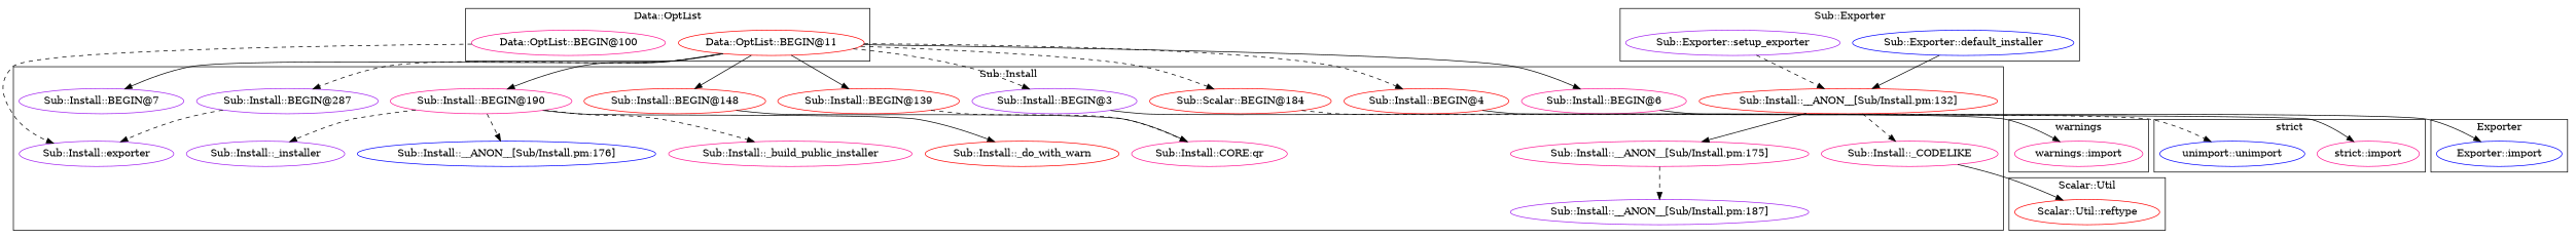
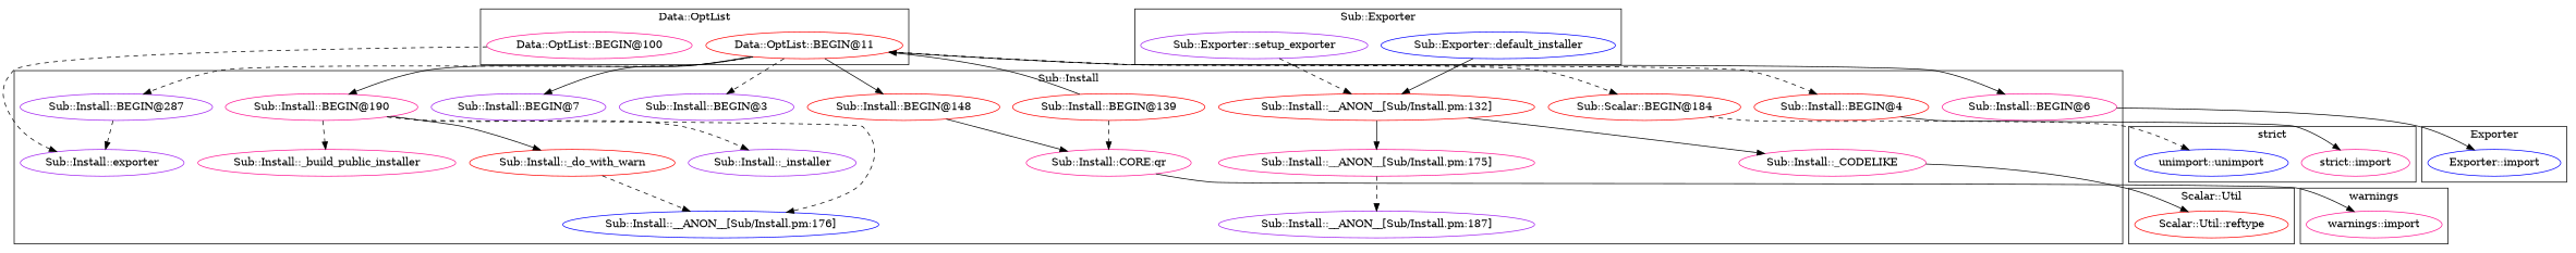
  digraph {
    node [color=deeppink]
    edge [style=solid]
    "warnings::import"
    "Sub::Exporter::default_installer" [color=blue]
    "Sub::Exporter::setup_exporter" [color=purple]
    "Data::OptList::BEGIN@100"
    "Data::OptList::BEGIN@11" [color=red]
    "strict::import"
    n7 [color=blue label="unimport::unimport"]
    "Scalar::Util::reftype" [color=red]
    "Exporter::import" [color=blue]
    "Sub::Install::BEGIN@148" [color=red]
    "Sub::Install::_installer" [color=purple]
    "Sub::Install::BEGIN@3" [color=purple]
    "Sub::Install::__ANON__[Sub/Install.pm:132]" [color=red]
    n14 [color=red label="Sub::Scalar::BEGIN@184"]
    "Sub::Install::BEGIN@6"
    "Sub::Install::BEGIN@139" [color=red]
    "Sub::Install::_CODELIKE"
    "Sub::Install::__ANON__[Sub/Install.pm:176]" [color=blue]
    "Sub::Install::exporter" [color=purple]
    "Sub::Install::BEGIN@4" [color=red]
    "Sub::Install::CORE:qr"
    "Sub::Install::_build_public_installer"
    "Sub::Install::BEGIN@287" [color=purple]
    "Sub::Install::_do_with_warn" [color=red]
    "Sub::Install::__ANON__[Sub/Install.pm:187]" [color=purple]
    "Sub::Install::BEGIN@190"
    "Sub::Install::BEGIN@7" [color=purple]
    "Sub::Install::__ANON__[Sub/Install.pm:175]"
    subgraph cluster_1 {
      label=warnings
      "warnings::import"
    }
    subgraph cluster_2 {
      label="Sub::Exporter"
      "Sub::Exporter::default_installer"
      "Sub::Exporter::setup_exporter"
    }
    subgraph cluster_3 {
      label="Data::OptList"
      "Data::OptList::BEGIN@100"
      "Data::OptList::BEGIN@11"
    }
    subgraph cluster_4 {
      label="strict"
      "strict::import"
      n7
    }
    subgraph cluster_5 {
      label="Scalar::Util"
      "Scalar::Util::reftype"
    }
    subgraph cluster_6 {
      label=Exporter
      "Exporter::import"
    }
    subgraph cluster_7 {
      label="Sub::Install"
      "Sub::Install::BEGIN@148"
      "Sub::Install::_installer"
      "Sub::Install::BEGIN@3"
      "Sub::Install::__ANON__[Sub/Install.pm:132]"
      n14
      "Sub::Install::BEGIN@6"
      "Sub::Install::BEGIN@139"
      "Sub::Install::_CODELIKE"
      "Sub::Install::__ANON__[Sub/Install.pm:176]"
      "Sub::Install::exporter"
      "Sub::Install::BEGIN@4"
      "Sub::Install::CORE:qr"
      "Sub::Install::_build_public_installer"
      "Sub::Install::BEGIN@287"
      "Sub::Install::_do_with_warn"
      "Sub::Install::__ANON__[Sub/Install.pm:187]"
      "Sub::Install::BEGIN@190"
      "Sub::Install::BEGIN@7"
      "Sub::Install::__ANON__[Sub/Install.pm:175]"
    }
    "Sub::Exporter::default_installer" -> "Sub::Install::__ANON__[Sub/Install.pm:132]"
    "Sub::Exporter::setup_exporter" -> "Sub::Install::__ANON__[Sub/Install.pm:132]" [style=dashed]
    "Data::OptList::BEGIN@100" -> "Sub::Install::exporter" [style=dashed]
    "Data::OptList::BEGIN@11" -> "Sub::Install::BEGIN@148"
    "Data::OptList::BEGIN@11" -> "Sub::Install::BEGIN@3" [style=dashed]
    "Data::OptList::BEGIN@11" -> n14 [style=dashed]
    "Data::OptList::BEGIN@11" -> "Sub::Install::BEGIN@6"
-   "Data::OptList::BEGIN@11" -> "Sub::Install::BEGIN@139"
+   "Sub::Install::BEGIN@139" -> "Data::OptList::BEGIN@11"
    "Data::OptList::BEGIN@11" -> "Sub::Install::BEGIN@4" [style=dashed]
    "Data::OptList::BEGIN@11" -> "Sub::Install::BEGIN@287" [style=dashed]
    "Data::OptList::BEGIN@11" -> "Sub::Install::BEGIN@190"
    "Data::OptList::BEGIN@11" -> "Sub::Install::BEGIN@7"
    "Sub::Install::BEGIN@148" -> "Sub::Install::CORE:qr"
-   "Sub::Install::BEGIN@3" -> "warnings::import"
-   "Sub::Install::__ANON__[Sub/Install.pm:132]" -> "Sub::Install::_CODELIKE" [style=dashed]
+   "Sub::Install::CORE:qr" -> "warnings::import"
+   "Sub::Install::__ANON__[Sub/Install.pm:132]" -> "Sub::Install::_CODELIKE"
    "Sub::Install::__ANON__[Sub/Install.pm:132]" -> "Sub::Install::__ANON__[Sub/Install.pm:175]"
    n14 -> n7 [style=dashed]
    "Sub::Install::BEGIN@6" -> "Exporter::import"
    "Sub::Install::BEGIN@139" -> "Sub::Install::CORE:qr" [style=dashed]
    "Sub::Install::_CODELIKE" -> "Scalar::Util::reftype"
    "Sub::Install::BEGIN@4" -> "strict::import"
    "Sub::Install::BEGIN@287" -> "Sub::Install::exporter" [style=dashed]
+   "Sub::Install::_do_with_warn" -> "Sub::Install::__ANON__[Sub/Install.pm:176]" [style=dashed]
    "Sub::Install::BEGIN@190" -> "Sub::Install::_installer" [style=dashed]
    "Sub::Install::BEGIN@190" -> "Sub::Install::__ANON__[Sub/Install.pm:176]" [style=dashed]
    "Sub::Install::BEGIN@190" -> "Sub::Install::_build_public_installer" [style=dashed]
    "Sub::Install::BEGIN@190" -> "Sub::Install::_do_with_warn"
    "Sub::Install::__ANON__[Sub/Install.pm:175]" -> "Sub::Install::__ANON__[Sub/Install.pm:187]" [style=dashed]
  }
